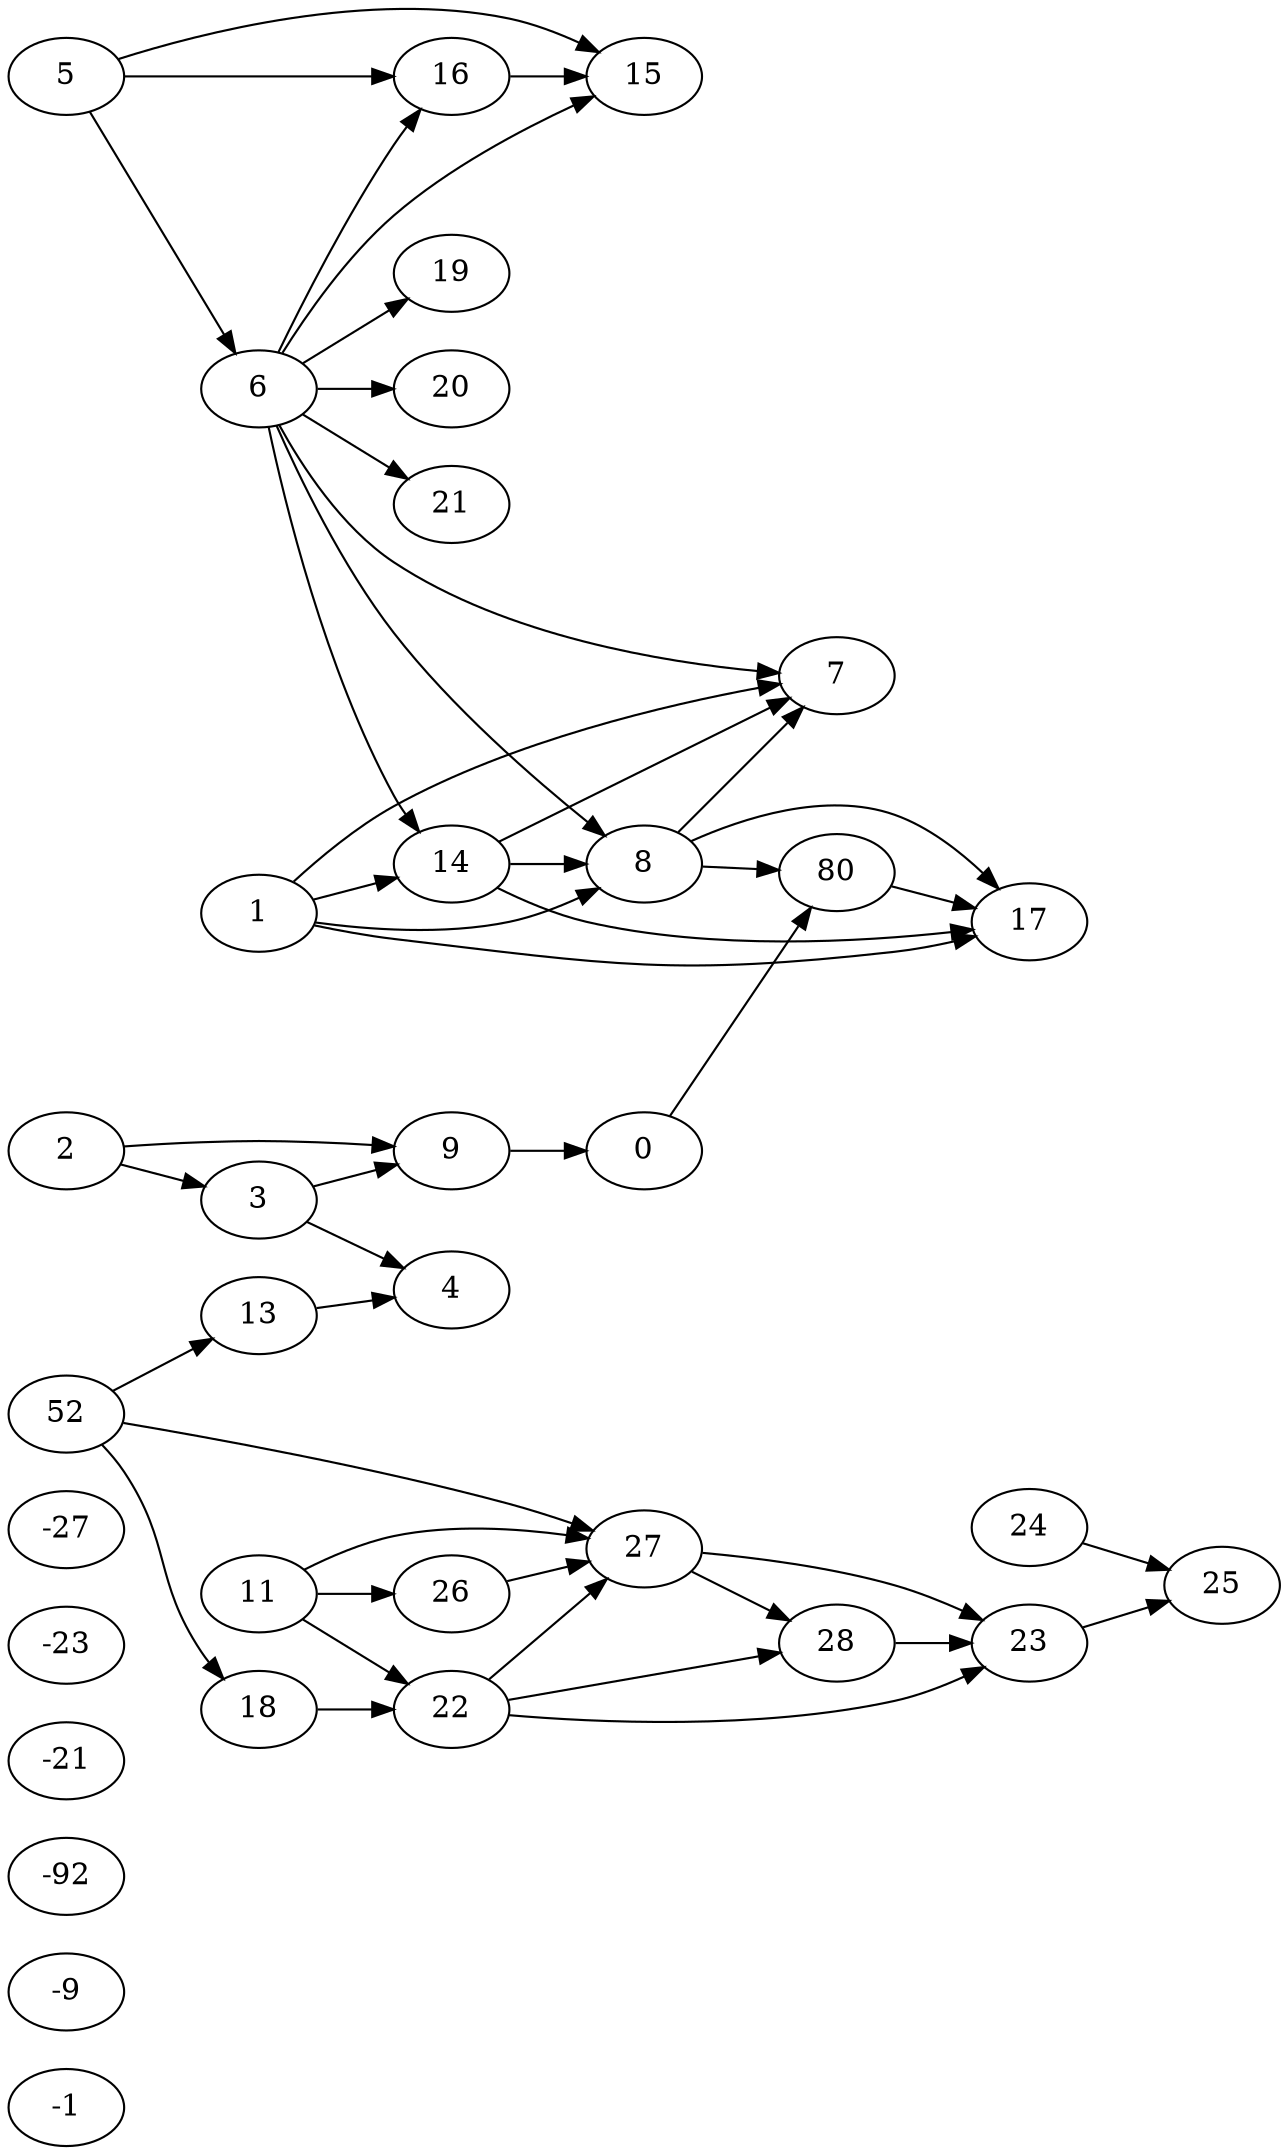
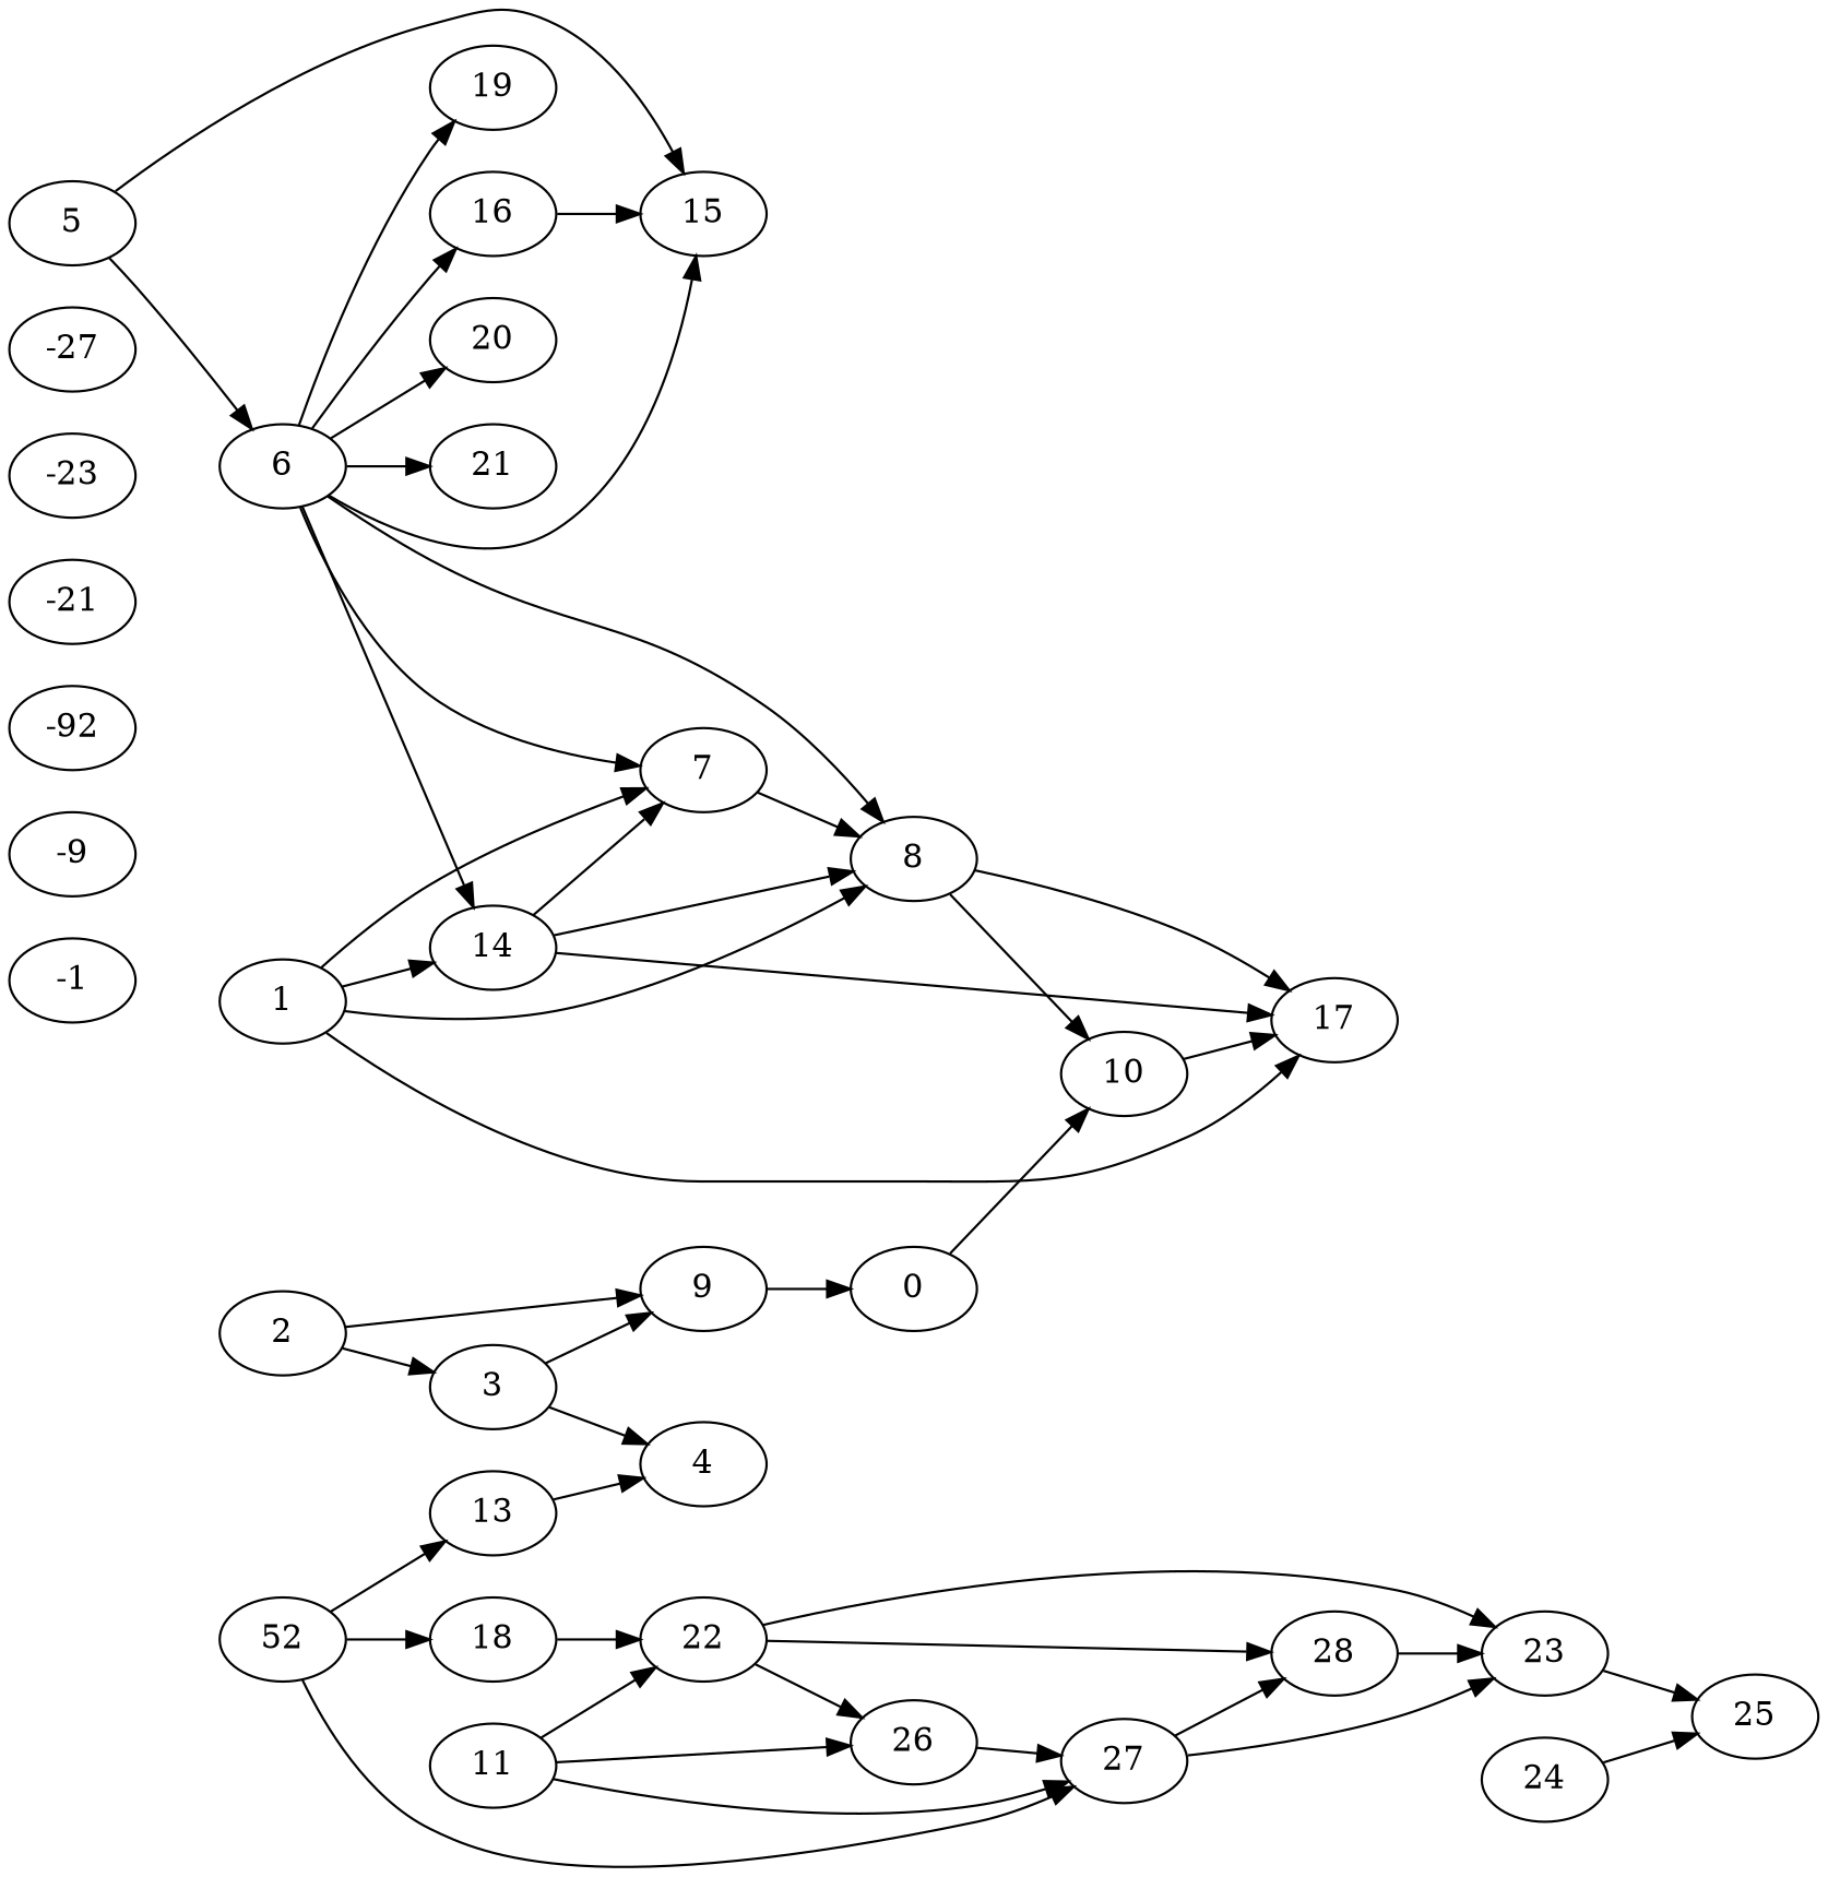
  strict digraph {
    rankdir=LR
    node [graphics="{'fill': '#FAFAFA'}" gid=-1]
    edge [graphics="{'style': 'line', 'arrow': 'both', 'width': 3, 'fill': '#0000ff'}"]
    -1 [LabelGraphics="{'text': 'Fortescue Group', 'anchor': 'n', 'fontStyle': 'bold', 'fontSize': 14}" isGroup=1 gid=""]
    -9 [LabelGraphics="{'text': 'Hamersley Group', 'anchor': 'n', 'fontStyle': 'bold', 'fontSize': 14}" isGroup=1 gid=""]
    n3 [LabelGraphics="{'text': 'None', 'anchor': 'n', 'fontStyle': 'bold', 'fontSize': 14}" isGroup=1 label=-92 gid=""]
    -21 [LabelGraphics="{'text': 'Shingle Creek Group', 'anchor': 'n', 'fontStyle': 'bold', 'fontSize': 14}" isGroup=1 gid=""]
    -23 [LabelGraphics="{'text': 'Turee Creek Group', 'anchor': 'n', 'fontStyle': 'bold', 'fontSize': 14}" isGroup=1 gid=""]
    -27 [LabelGraphics="{'text': 'Wyloo Group', 'anchor': 'n', 'fontStyle': 'bold', 'fontSize': 14}" isGroup=1 gid=""]
    8 [LabelGraphics="{'text': 'A-FO-od', 'fontSize': 14}" graphics="{'fill': '#73d74c', 'w': 150}"]
-   10 [LabelGraphics="{'text': 'A-FOj-xs-b', 'fontSize': 14}" graphics="{'fill': '#ff4c4c', 'w': 150}" label=80]
+   10 [LabelGraphics="{'text': 'A-FOj-xs-b', 'fontSize': 14}" graphics="{'fill': '#ff4c4c', 'w': 150}"]
    17 [LabelGraphics="{'text': 'A-FOu-bbo', 'fontSize': 14}" graphics="{'fill': '#55f54c', 'w': 150}"]
    14 [LabelGraphics="{'text': 'A-FO-xo-a', 'fontSize': 14}" graphics="{'fill': '#4c8ebd', 'w': 150}"]
    7 [LabelGraphics="{'text': 'A-FOo-bbo', 'fontSize': 14}" graphics="{'fill': '#4c96b5', 'w': 150}"]
    6 [LabelGraphics="{'text': 'A-FOh-xs-f', 'fontSize': 14}" graphics="{'fill': '#4c99b2', 'w': 150}"]
    16 [LabelGraphics="{'text': 'A-FOr-b', 'fontSize': 14}" graphics="{'fill': '#4c4efd', 'w': 150}"]
    15 [LabelGraphics="{'text': 'A-b-PRK', 'fontSize': 14}" gid=-12 graphics="{'fill': '#4c56f4', 'w': 150}"]
    19 [LabelGraphics="{'text': 'A-mgn-PMI', 'fontSize': 14}" gid=-12 graphics="{'fill': '#4c4dfd', 'w': 150}"]
    20 [LabelGraphics="{'text': 'A-s-PMI', 'fontSize': 14}" gid=-12 graphics="{'fill': '#4c54f6', 'w': 150}"]
    21 [LabelGraphics="{'text': 'A-s-PRK', 'fontSize': 14}" gid=-12 graphics="{'fill': '#4c52f9', 'w': 150}"]
    1 [LabelGraphics="{'text': 'A-FOp-bs', 'fontSize': 14}" graphics="{'fill': '#4ca7a4', 'w': 150}"]
    2 [LabelGraphics="{'text': 'A-HAS-xsl-ci', 'fontSize': 14}" gid=-9 graphics="{'fill': '#78d24c', 'w': 150}"]
    9 [LabelGraphics="{'text': 'A-HAd-kd', 'fontSize': 14}" gid=-9 graphics="{'fill': '#58f24c', 'w': 150}"]
    3 [LabelGraphics="{'text': 'P_-HAb-cib', 'fontSize': 14}" gid=-9 graphics="{'fill': '#66e54c', 'w': 150}"]
    0 [LabelGraphics="{'text': 'A-HAm-cib', 'fontSize': 14}" gid=-9 graphics="{'fill': '#60ea4c', 'w': 150}"]
    4 [LabelGraphics="{'text': 'P_-HAj-xci-od', 'fontSize': 14}" gid=-9 graphics="{'fill': '#4cac9e', 'w': 150}"]
    5 [LabelGraphics="{'text': 'A-mgn-PRK', 'fontSize': 14}" gid=-12 graphics="{'fill': '#4c5ded', 'w': 150}"]
    n25 [LabelGraphics="{'text': 'P_-HAo-ci', 'fontSize': 14}" gid=-9 graphics="{'fill': '#4c8fbc', 'w': 150}" label=52]
    13 [LabelGraphics="{'text': 'P_-HAw-fr', 'fontSize': 14}" gid=-9 graphics="{'fill': '#4ca1a9', 'w': 150}"]
    18 [LabelGraphics="{'text': 'P_-TK-s', 'fontSize': 14}" gid=-23 graphics="{'fill': '#4c64e7', 'w': 150}"]
    27 [LabelGraphics="{'text': 'P_-TKk-sf', 'fontSize': 14}" gid=-23 graphics="{'fill': '#4c57f3', 'w': 150}"]
    22 [LabelGraphics="{'text': 'P_-SKq-stq', 'fontSize': 14}" gid=-21 graphics="{'fill': '#4c51f9', 'w': 150}"]
    28 [LabelGraphics="{'text': 'P_-SKb-bb', 'fontSize': 14}" gid=-21 graphics="{'fill': '#4c4dfe', 'w': 150}"]
    23 [LabelGraphics="{'text': 'P_-WYm-sp', 'fontSize': 14}" gid=-27 graphics="{'fill': '#4c52f9', 'w': 150}"]
    25 [LabelGraphics="{'text': 'P_-WYd-kd', 'fontSize': 14}" gid=-27 graphics="{'fill': '#4c53f8', 'w': 150}"]
    11 [LabelGraphics="{'text': 'P_-TKa-xs-k', 'fontSize': 14}" gid=-23 graphics="{'fill': '#4c50fb', 'w': 150}"]
    26 [LabelGraphics="{'text': 'P_-TKo-stq', 'fontSize': 14}" gid=-23 graphics="{'fill': '#4c4cff', 'w': 150}"]
    24 [LabelGraphics="{'text': 'P_-WYa-st', 'fontSize': 14}" gid=-27 graphics="{'fill': '#4c4ffc', 'w': 150}"]
    8 -> 10 [graphics="{'style': 'line', 'arrow': 'both', 'width': 7, 'fill': '#0014ea'}"]
    8 -> 17 [graphics="{'style': 'line', 'arrow': 'both', 'width': 5, 'fill': '#002bd3'}"]
    10 -> 17 [graphics="{'style': 'line', 'arrow': 'both', 'width': 7, 'fill': '#002fcf'}"]
    14 -> 8 [graphics="{'style': 'line', 'arrow': 'both', 'width': 5, 'fill': '#0003fb'}"]
    14 -> 17 [graphics="{'style': 'line', 'arrow': 'both', 'width': 5, 'fill': '#0008f6'}"]
    14 -> 7 [graphics="{'style': 'line', 'arrow': 'both', 'width': 5, 'fill': '#0002fc'}"]
-   8 -> 7 [graphics="{'style': 'line', 'arrow': 'both', 'width': 5, 'fill': '#000bf3'}"]
+   7 -> 8 [graphics="{'style': 'line', 'arrow': 'both', 'width': 5, 'fill': '#000bf3'}"]
    6 -> 8 [graphics="{'style': 'line', 'arrow': 'both', 'width': 5, 'fill': '#0012ec'}"]
    6 -> 14 [graphics="{'style': 'line', 'arrow': 'both', 'width': 5, 'fill': '#0000ff'}"]
    6 -> 7 [graphics="{'style': 'line', 'arrow': 'both', 'width': 5, 'fill': '#000df1'}"]
    6 -> 16
    6 -> 15
    6 -> 19
    6 -> 20 [graphics="{'style': 'line', 'arrow': 'both', 'width': 5, 'fill': '#0012ec'}"]
    6 -> 21 [graphics="{'style': 'line', 'arrow': 'both', 'width': 5, 'fill': '#0000ff'}"]
    16 -> 15
    1 -> 8 [graphics="{'style': 'line', 'arrow': 'both', 'width': 5, 'fill': '#0006f8'}"]
    1 -> 17 [graphics="{'style': 'line', 'arrow': 'both', 'width': 7, 'fill': '#002bd3'}"]
    1 -> 14 [graphics="{'style': 'line', 'arrow': 'both', 'width': 5, 'fill': '#0003fb'}"]
    1 -> 7 [graphics="{'style': 'line', 'arrow': 'both', 'width': 5, 'fill': '#0054aa'}"]
    2 -> 9 [graphics="{'style': 'line', 'arrow': 'both', 'width': 7, 'fill': '#0010ee'}"]
    2 -> 3 [graphics="{'style': 'line', 'arrow': 'both', 'width': 7, 'fill': '#0013eb'}"]
    9 -> 0 [graphics="{'style': 'line', 'arrow': 'both', 'width': 7, 'fill': '#001be3'}"]
    3 -> 9 [graphics="{'style': 'line', 'arrow': 'both', 'width': 3, 'fill': '#4bb300'}"]
    3 -> 4 [graphics="{'style': 'line', 'arrow': 'both', 'width': 7, 'fill': '#001fdf'}"]
    0 -> 10 [graphics="{'style': 'line', 'arrow': 'both', 'width': 7, 'fill': '#002cd2'}"]
    5 -> 6 [graphics="{'style': 'line', 'arrow': 'both', 'width': 5, 'fill': '#0000ff'}"]
-   5 -> 16
    5 -> 15 [graphics="{'style': 'line', 'arrow': 'both', 'width': 5, 'fill': '#0000ff'}"]
    n25 -> 13 [graphics="{'style': 'line', 'arrow': 'both', 'width': 5, 'fill': '#000df1'}"]
    n25 -> 18 [graphics="{'style': 'line', 'arrow': 'both', 'width': 5, 'fill': '#0012ec'}"]
    n25 -> 27 [graphics="{'style': 'line', 'arrow': 'both', 'width': 5, 'fill': '#005aa4'}"]
    13 -> 4 [graphics="{'style': 'line', 'arrow': 'both', 'width': 7, 'fill': '#0021dd'}"]
    18 -> 22
    27 -> 28 [graphics="{'style': 'line', 'arrow': 'both', 'width': 1, 'fill': '#0000ff'}"]
    27 -> 23 [graphics="{'style': 'line', 'arrow': 'both', 'width': 1, 'fill': '#0000ff'}"]
-   22 -> 27
+   22 -> 26
    22 -> 28
    22 -> 23 [graphics="{'style': 'line', 'arrow': 'both', 'width': 1, 'fill': '#0000ff'}"]
    28 -> 23
    23 -> 25 [graphics="{'style': 'line', 'arrow': 'both', 'width': 5, 'fill': '#0000ff'}"]
    11 -> 27 [graphics="{'style': 'line', 'arrow': 'both', 'width': 3, 'fill': '#0029d5'}"]
    11 -> 22 [graphics="{'style': 'line', 'arrow': 'both', 'width': 3, 'fill': '#0015e9'}"]
    11 -> 26 [graphics="{'style': 'line', 'arrow': 'both', 'width': 3, 'fill': '#001ae4'}"]
    26 -> 27 [graphics="{'style': 'line', 'arrow': 'both', 'width': 3, 'fill': '#004cb2'}"]
    24 -> 25 [graphics="{'style': 'line', 'arrow': 'both', 'width': 3, 'fill': '#04fa00'}"]
  }
